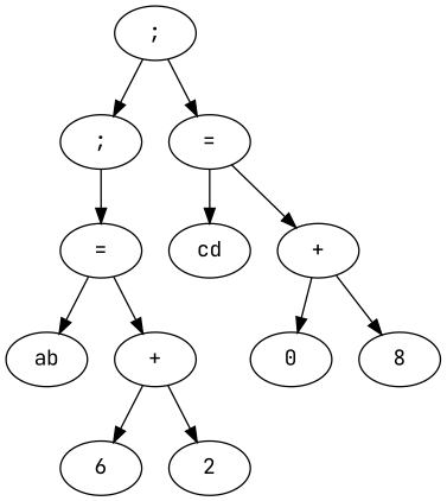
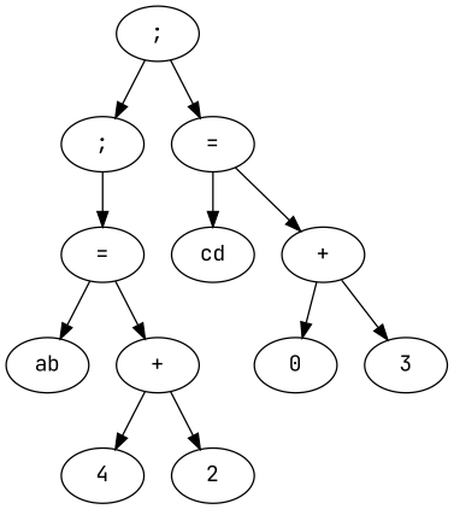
  digraph {
    fontname="JetBrains Mono"
    node [fontname="JetBrains Mono"]
    edge [fontname="JetBrains Mono"]
    n1 [label=";"]
    n2 [label=";"]
    n3 [label="="]
    n4 [label="="]
    n5 [label=cd]
    n6 [label="+"]
    n7 [label=ab]
    n8 [label="+"]
    n9 [label=0]
-   n10 [label=8]
-   n11 [label=6]
+   n10 [label=3]
+   n11 [label=4]
    n12 [label=2]
    n1 -> n2
    n1 -> n3
    n2 -> n4
    n3 -> n5
    n3 -> n6
    n4 -> n7
    n4 -> n8
    n6 -> n9
    n6 -> n10
    n8 -> n11
    n8 -> n12
  }
